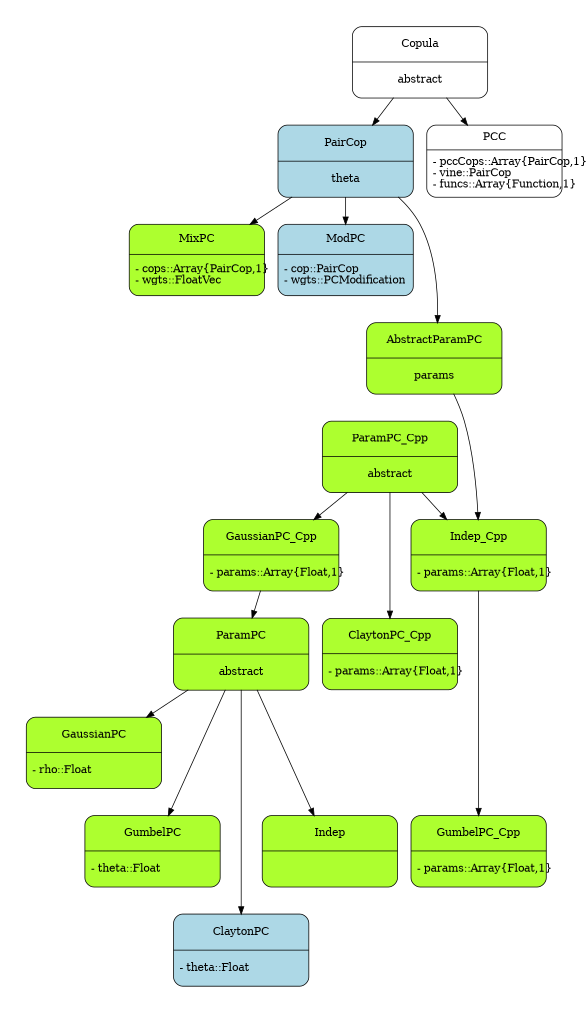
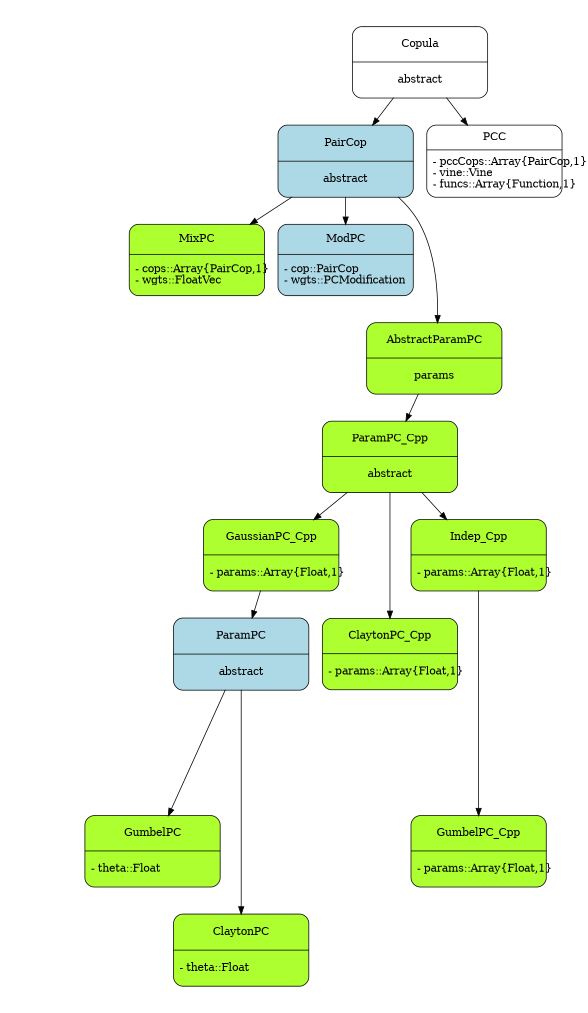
  digraph {
    node [fixedsize=true shape=Mrecord fillcolor=greenyellow style=filled]
    n1 [height=1.3 label="{Copula | abstract}" width=2.5 fillcolor="" style=""]
-   n2 [fillcolor=lightblue height=1.3 label="{PairCop | theta}" width=2.5]
-   n3 [height=1.3 label="{PCC | - pccCops::Array\{PairCop,1\}\l- vine::PairCop\l- funcs::Array\{Function,1\}\l}" width=2.5 fillcolor="" style=""]
+   n2 [fillcolor=lightblue height=1.3 label="{PairCop | abstract}" width=2.5]
+   n3 [height=1.3 label="{PCC | - pccCops::Array\{PairCop,1\}\l- vine::Vine\l- funcs::Array\{Function,1\}\l}" width=2.5 fillcolor="" style=""]
    n4 [height=1.3 label="{MixPC | - cops::Array\{PairCop,1\}\l- wgts::FloatVec\l}" width=2.5]
    n5 [fillcolor=lightblue height=1.3 label="{ModPC | - cop::PairCop\l- wgts::PCModification\l}" width=2.5]
    n6 [height=1.3 label="{AbstractParamPC | params}" width=2.5]
    n7 [height=1.3 label="{ParamPC_Cpp | abstract}" width=2.5]
-   n8 [height=1.3 label="{ParamPC | abstract}" width=2.5]
-   n9 [height=1.3 label="{GaussianPC | - rho::Float\l}" width=2.5]
+   n8 [fillcolor=lightblue height=1.3 label="{ParamPC | abstract}" width=2.5]
    n10 [height=1.3 label="{GumbelPC | - theta::Float\l}" width=2.5]
-   n11 [fillcolor=lightblue height=1.3 label="{ClaytonPC | - theta::Float\l}" width=2.5]
-   n12 [height=1.3 label="{Indep | }" width=2.5]
+   n11 [height=1.3 label="{ClaytonPC | - theta::Float\l}" width=2.5]
    n13 [height=1.3 label="{GaussianPC_Cpp | - params::Array\{Float,1\}\l}" width=2.5]
    n14 [height=1.3 label="{ClaytonPC_Cpp | - params::Array\{Float,1\}\l}" width=2.5]
    n15 [height=1.3 label="{Indep_Cpp | - params::Array\{Float,1\}\l}" width=2.5]
    n16 [height=1.3 label="{GumbelPC_Cpp | - params::Array\{Float,1\}\l}" width=2.5]
    n1 -> n2
    n1 -> n3
    n2 -> n4
    n2 -> n5
    n2 -> n6 [minlen=2]
-   n6 -> n15
+   n6 -> n7
    n7 -> n13
    n7 -> n14 [minlen=2]
    n7 -> n15
-   n8 -> n9
    n8 -> n10 [minlen=2]
    n8 -> n11 [minlen=3]
-   n8 -> n12 [minlen=2]
    n13 -> n8
    n15 -> n16 [minlen=3]
  }
